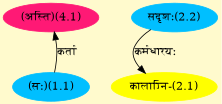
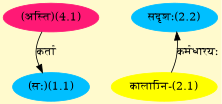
  digraph {
    bgcolor=lemonchiffon1
    compound=true
    rankdir=BT
    node [color="#00BFFF" style=filled]
    edge [dir=back]
    n1 [label="(सः)(1.1)"]
    n2 [color="#FF1975" label="(अस्ति)(4.1)"]
    n3 [color="#FFFF00" label="कालाग्नि-(2.1)"]
    n4 [label="सदृशः(2.2)"]
-   n2 -> n1 [label="कर्ता"]
-   n3 -> n4 [label="कर्मधारयः"]
+   n1 -> n2 [label="कर्ता"]
+   n4 -> n3 [label="कर्मधारयः"]
  }
